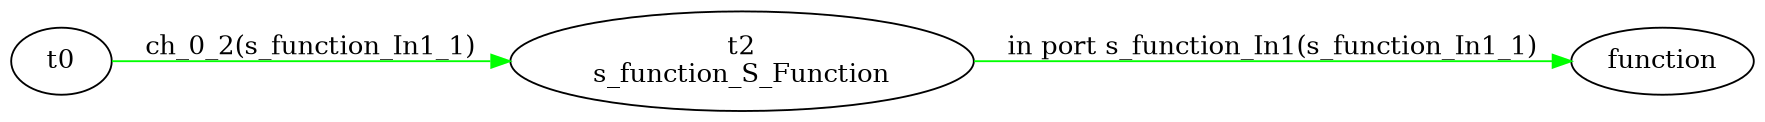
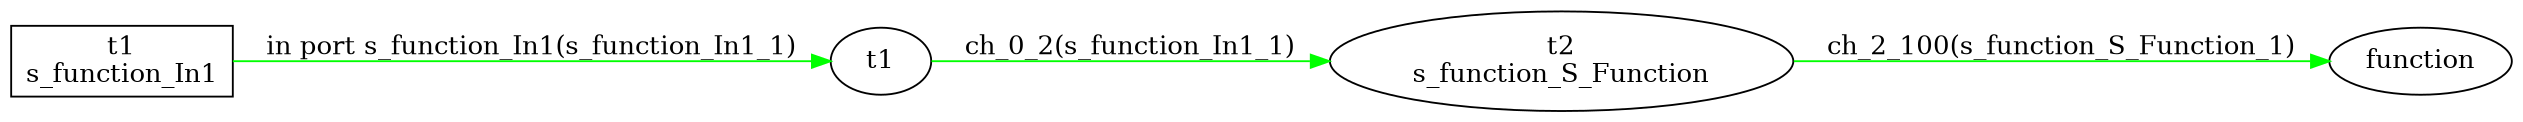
  digraph {
    rankdir=LR
    edge [color=green]
    n1 [label="t2\ns_function_S_Function"]
    n2 [label=function]
-   t0
-   n1 -> n2 [label="in port s_function_In1(s_function_In1_1)"]
+   t0 [label=t1]
+   n4 [label="t1\ns_function_In1" shape=box]
+   n1 -> n2 [label="ch_2_100(s_function_S_Function_1)"]
    t0 -> n1 [label="ch_0_2(s_function_In1_1)"]
+   n4 -> t0 [label="in port s_function_In1(s_function_In1_1)"]
  }
